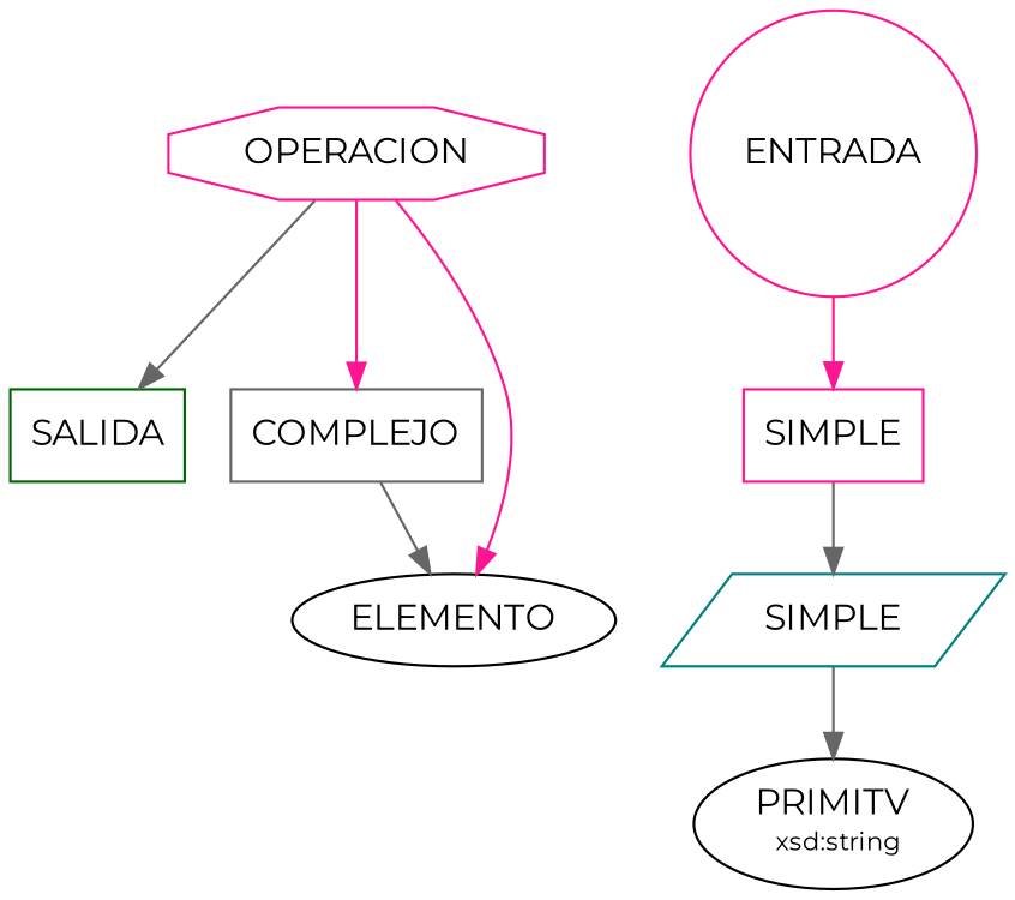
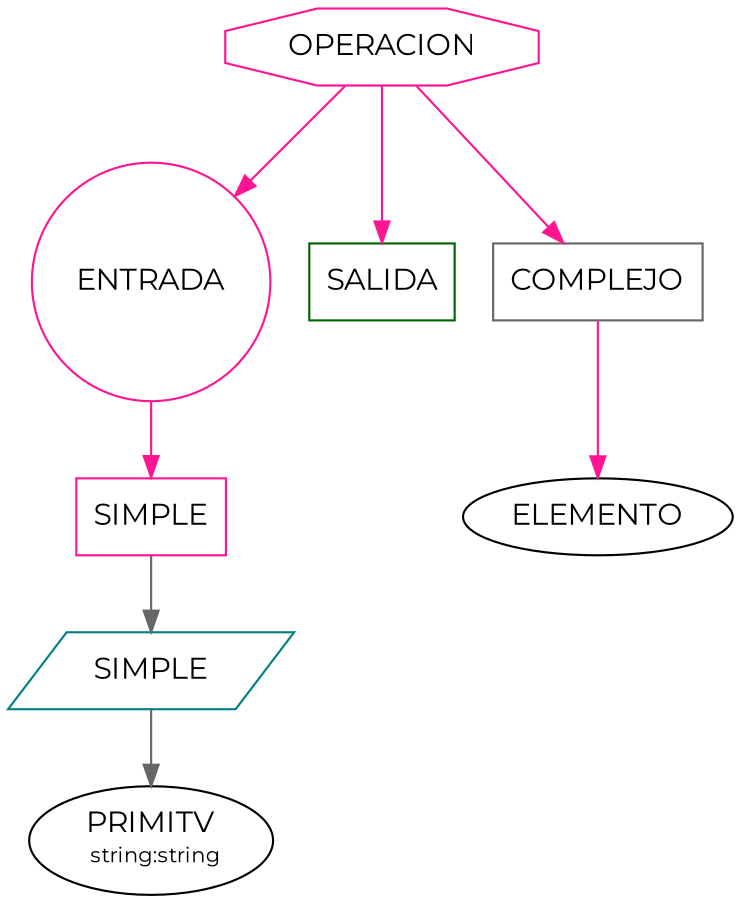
  digraph {
    fontname=Montserrat
    node [color=deeppink fontname=Montserrat shape=box]
    edge [color=deeppink fontname=Montserrat]
    n1 [label=OPERACION shape=octagon]
    n2 [label=ENTRADA shape=circle]
    n3 [color=darkgreen label=SALIDA]
    n4 [color=gray40 label=COMPLEJO]
    n5 [label=SIMPLE]
    n6 [color=teal label=SIMPLE shape=parallelogram]
-   n7 [label=<PRIMITV<BR/> <FONT POINT-SIZE="10">xsd:string</FONT>> color="" shape=""]
+   n7 [label=<PRIMITV<BR/> <FONT POINT-SIZE="10">string:string</FONT>> color="" shape=""]
    n8 [label=<ELEMENTO> color="" shape=""]
-   n1 -> n8
-   n1 -> n3 [color=gray40]
+   n1 -> n2
+   n1 -> n3
    n1 -> n4
    n2 -> n5
-   n4 -> n8 [color=gray40]
+   n4 -> n8
    n5 -> n6 [color=gray40]
    n6 -> n7 [color=gray40]
  }
